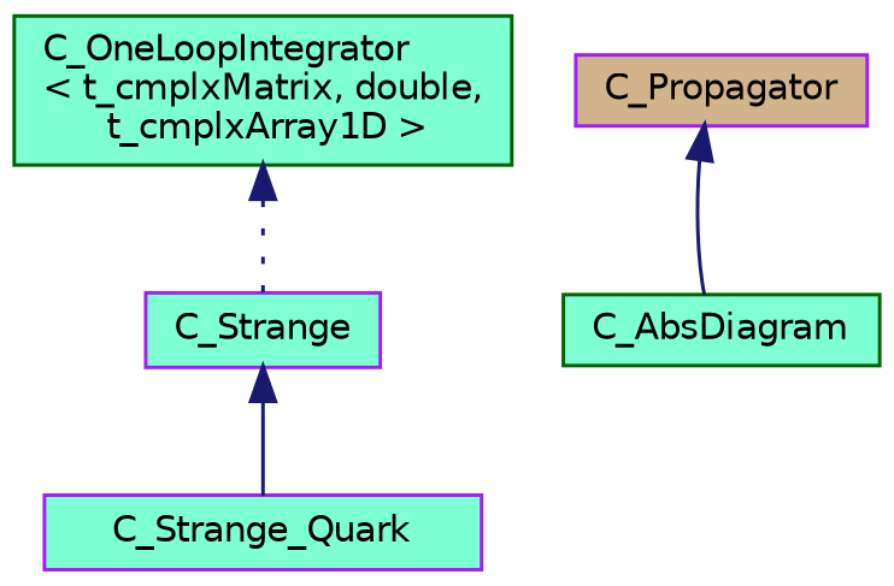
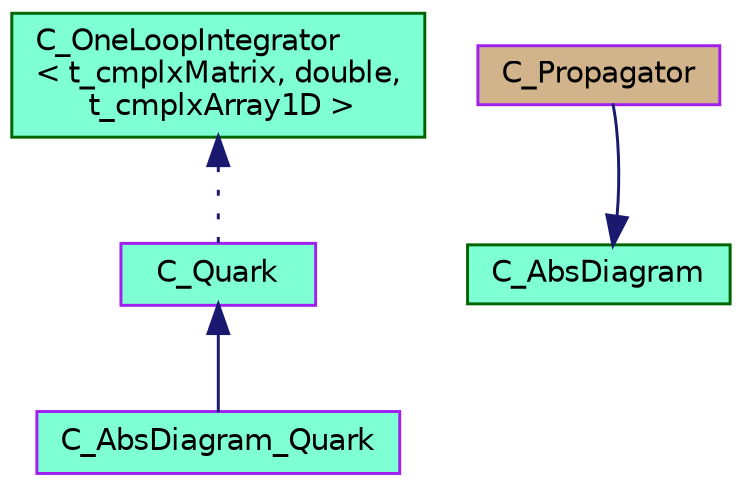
  digraph {
    fontname="DejaVu Sans"
    node [color=purple fillcolor=aquamarine fontname="DejaVu Sans" fontsize=10 shape=record style=filled]
    edge [color=midnightblue dir=back fontname="DejaVu Sans" fontsize=10 labelfontname=Helvetica labelfontsize=10 style=solid]
-   n1 [fontcolor=black height=0.2 label=C_Strange_Quark width=0.4]
-   n2 [height=0.2 label=C_Strange width=0.4]
+   n1 [fontcolor=black height=0.2 label=C_AbsDiagram_Quark width=0.4]
+   n2 [height=0.2 label=C_Quark width=0.4]
    n3 [fillcolor=tan height=0.2 label=C_Propagator width=0.4]
    n4 [color=darkgreen height=0.2 label=C_AbsDiagram width=0.4]
    n5 [color=darkgreen height=0.2 label="C_OneLoopIntegrator\l\< t_cmplxMatrix, double,\l t_cmplxArray1D \>" width=0.4]
    n2 -> n1
-   n3 -> n4
+   n4 -> n3
    n5 -> n2 [style=dotted]
  }
